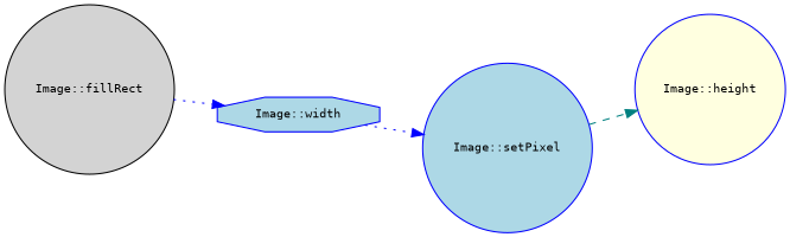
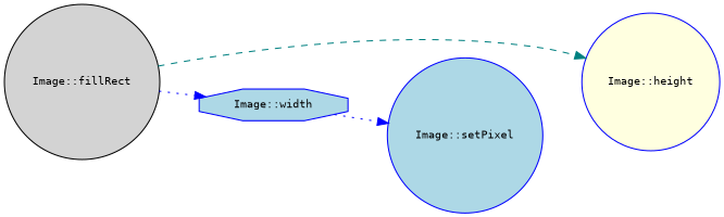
  digraph {
    fontname="DejaVu Sans Mono"
    rankdir=LR
    node [color=blue fillcolor=lightblue fontname="DejaVu Sans Mono" fontsize=10 shape=circle style=filled]
    edge [color=blue fontname="DejaVu Sans Mono" fontsize=10 labelfontname=Helvetica labelfontsize=10 style=dotted]
    n1 [color=black fillcolor=lightgrey fontcolor=black height=0.2 label="Image::fillRect" width=0.4]
    n2 [fillcolor=lightyellow height=0.2 label="Image::height" width=0.4]
    n3 [height=0.2 label="Image::width" shape=octagon width=0.4]
    n4 [height=0.2 label="Image::setPixel" width=0.4]
-   n4 -> n2 [color=teal style=dashed]
+   n1 -> n2 [color=teal style=dashed]
    n1 -> n3
    n3 -> n4
  }
